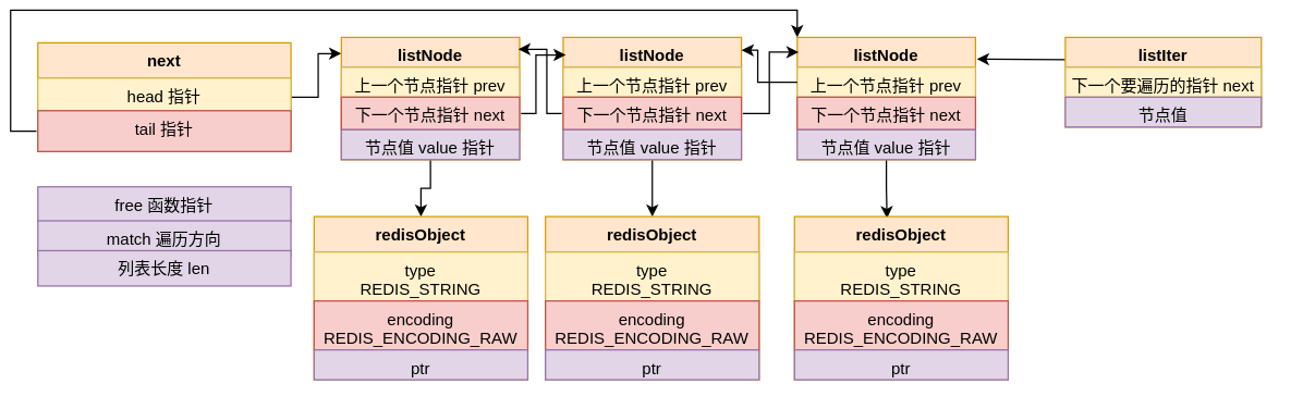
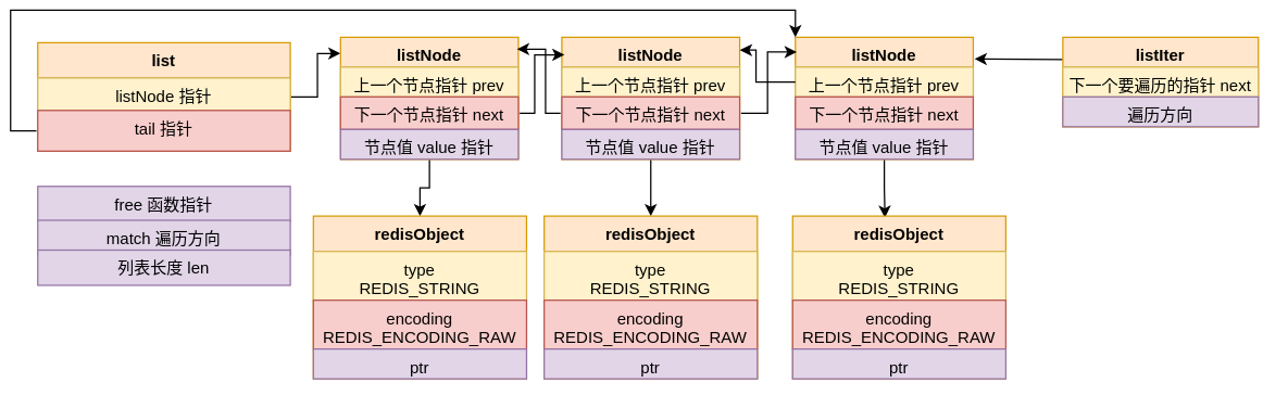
  <mxCell id="0" />
  <mxCell id="1" parent="0" />
  <mxCell id="2" style="edgeStyle=orthogonalEdgeStyle;rounded=0;orthogonalLoop=1;jettySize=auto;html=1;exitX=1;exitY=0.5;exitDx=0;exitDy=0;entryX=0;entryY=0.133;entryDx=0;entryDy=0;entryPerimeter=0;" edge="1" parent="1" source="3" target="7"><mxGeometry relative="1" as="geometry" /></mxCell>
- <mxCell id="3" value="next" style="swimlane;fontStyle=1;align=center;verticalAlign=top;childLayout=stackLayout;horizontal=1;startSize=26;horizontalStack=0;resizeParent=1;resizeParentMax=0;resizeLast=0;collapsible=1;marginBottom=0;fillColor=#ffe6cc;strokeColor=#d79b00;" vertex="1" parent="1"><mxGeometry x="20" y="24" width="186" height="80" as="geometry"><mxRectangle x="150" y="330" width="100" height="26" as="alternateBounds" /></mxGeometry></mxCell>
- <mxCell id="4" value="head 指针" style="text;strokeColor=#d6b656;fillColor=#fff2cc;align=center;verticalAlign=top;spacingLeft=4;spacingRight=4;overflow=hidden;rotatable=0;points=[[0,0.5],[1,0.5]];portConstraint=eastwest;perimeterSpacing=0;rounded=0;glass=0;sketch=0;shadow=0;container=0;flipV=0;flipH=1;labelBorderColor=none;" vertex="1" parent="3"><mxGeometry y="26" width="186" height="24" as="geometry" /></mxCell>
+ <mxCell id="3" value="list" style="swimlane;fontStyle=1;align=center;verticalAlign=top;childLayout=stackLayout;horizontal=1;startSize=26;horizontalStack=0;resizeParent=1;resizeParentMax=0;resizeLast=0;collapsible=1;marginBottom=0;fillColor=#ffe6cc;strokeColor=#d79b00;" vertex="1" parent="1"><mxGeometry x="20" y="24" width="186" height="80" as="geometry"><mxRectangle x="150" y="330" width="100" height="26" as="alternateBounds" /></mxGeometry></mxCell>
+ <mxCell id="4" value="listNode 指针" style="text;strokeColor=#d6b656;fillColor=#fff2cc;align=center;verticalAlign=top;spacingLeft=4;spacingRight=4;overflow=hidden;rotatable=0;points=[[0,0.5],[1,0.5]];portConstraint=eastwest;perimeterSpacing=0;rounded=0;glass=0;sketch=0;shadow=0;container=0;flipV=0;flipH=1;labelBorderColor=none;" vertex="1" parent="3"><mxGeometry y="26" width="186" height="24" as="geometry" /></mxCell>
  <mxCell id="5" value="tail 指针" style="text;strokeColor=#b85450;fillColor=#f8cecc;align=center;verticalAlign=top;spacingLeft=4;spacingRight=4;overflow=hidden;rotatable=0;points=[[0,0.5],[1,0.5]];portConstraint=eastwest;perimeterSpacing=1;container=0;" vertex="1" parent="3"><mxGeometry y="50" width="186" height="30" as="geometry" /></mxCell>
  <mxCell id="6" style="edgeStyle=orthogonalEdgeStyle;rounded=0;orthogonalLoop=1;jettySize=auto;html=1;exitX=0.5;exitY=1;exitDx=0;exitDy=0;entryX=0.5;entryY=0;entryDx=0;entryDy=0;" edge="1" parent="1" source="7" target="29"><mxGeometry relative="1" as="geometry" /></mxCell>
  <mxCell id="7" value="listNode" style="swimlane;fontStyle=1;align=center;verticalAlign=top;childLayout=stackLayout;horizontal=1;startSize=22;horizontalStack=0;resizeParent=1;resizeParentMax=0;resizeLast=0;collapsible=1;marginBottom=0;fillColor=#ffe6cc;strokeColor=#d79b00;" vertex="1" parent="1"><mxGeometry x="243" y="20" width="131" height="90" as="geometry"><mxRectangle x="150" y="330" width="100" height="26" as="alternateBounds" /></mxGeometry></mxCell>
  <mxCell id="8" value="上一个节点指针 prev" style="text;strokeColor=#d6b656;fillColor=#fff2cc;align=center;verticalAlign=top;spacingLeft=4;spacingRight=4;overflow=hidden;rotatable=0;points=[[0,0.5],[1,0.5]];portConstraint=eastwest;perimeterSpacing=0;rounded=0;glass=0;sketch=0;shadow=0;container=0;flipV=0;flipH=1;labelBorderColor=none;" vertex="1" parent="7"><mxGeometry y="22" width="131" height="22" as="geometry" /></mxCell>
  <mxCell id="9" value="下一个节点指针 next" style="text;strokeColor=#b85450;fillColor=#f8cecc;align=center;verticalAlign=top;spacingLeft=4;spacingRight=4;overflow=hidden;rotatable=0;points=[[0,0.5],[1,0.5]];portConstraint=eastwest;perimeterSpacing=1;container=0;" vertex="1" parent="7"><mxGeometry y="44" width="131" height="24" as="geometry" /></mxCell>
  <mxCell id="10" value="节点值 value 指针" style="text;strokeColor=#9673a6;fillColor=#e1d5e7;align=center;verticalAlign=top;spacingLeft=4;spacingRight=4;overflow=hidden;rotatable=0;points=[[0,0.5],[1,0.5]];portConstraint=eastwest;perimeterSpacing=1;" vertex="1" parent="7"><mxGeometry y="68" width="131" height="22" as="geometry" /></mxCell>
  <mxCell id="11" value="free 函数指针" style="text;strokeColor=#9673a6;fillColor=#e1d5e7;align=center;verticalAlign=top;spacingLeft=4;spacingRight=4;overflow=hidden;rotatable=0;points=[[0,0.5],[1,0.5]];portConstraint=eastwest;perimeterSpacing=1;" vertex="1" parent="1"><mxGeometry x="20" y="130" width="186" height="26" as="geometry" /></mxCell>
  <mxCell id="12" value="match 遍历方向" style="text;strokeColor=#9673a6;fillColor=#e1d5e7;align=center;verticalAlign=top;spacingLeft=4;spacingRight=4;overflow=hidden;rotatable=0;points=[[0,0.5],[1,0.5]];portConstraint=eastwest;perimeterSpacing=1;" vertex="1" parent="1"><mxGeometry x="20" y="155" width="186" height="26" as="geometry" /></mxCell>
  <mxCell id="13" value="列表长度 len" style="text;strokeColor=#9673a6;fillColor=#e1d5e7;align=center;verticalAlign=top;spacingLeft=4;spacingRight=4;overflow=hidden;rotatable=0;points=[[0,0.5],[1,0.5]];portConstraint=eastwest;perimeterSpacing=1;" vertex="1" parent="1"><mxGeometry x="20" y="177" width="186" height="26" as="geometry" /></mxCell>
  <mxCell id="14" style="edgeStyle=orthogonalEdgeStyle;rounded=0;orthogonalLoop=1;jettySize=auto;html=1;exitX=0.5;exitY=1;exitDx=0;exitDy=0;entryX=0.5;entryY=0;entryDx=0;entryDy=0;" edge="1" parent="1" source="15" target="33"><mxGeometry relative="1" as="geometry" /></mxCell>
  <mxCell id="15" value="listNode" style="swimlane;fontStyle=1;align=center;verticalAlign=top;childLayout=stackLayout;horizontal=1;startSize=22;horizontalStack=0;resizeParent=1;resizeParentMax=0;resizeLast=0;collapsible=1;marginBottom=0;fillColor=#ffe6cc;strokeColor=#d79b00;" vertex="1" parent="1"><mxGeometry x="406" y="20" width="131" height="90" as="geometry"><mxRectangle x="150" y="330" width="100" height="26" as="alternateBounds" /></mxGeometry></mxCell>
  <mxCell id="16" value="上一个节点指针 prev" style="text;strokeColor=#d6b656;fillColor=#fff2cc;align=center;verticalAlign=top;spacingLeft=4;spacingRight=4;overflow=hidden;rotatable=0;points=[[0,0.5],[1,0.5]];portConstraint=eastwest;perimeterSpacing=0;rounded=0;glass=0;sketch=0;shadow=0;container=0;flipV=0;flipH=1;labelBorderColor=none;" vertex="1" parent="15"><mxGeometry y="22" width="131" height="22" as="geometry" /></mxCell>
  <mxCell id="17" value="下一个节点指针 next" style="text;strokeColor=#b85450;fillColor=#f8cecc;align=center;verticalAlign=top;spacingLeft=4;spacingRight=4;overflow=hidden;rotatable=0;points=[[0,0.5],[1,0.5]];portConstraint=eastwest;perimeterSpacing=1;container=0;" vertex="1" parent="15"><mxGeometry y="44" width="131" height="24" as="geometry" /></mxCell>
  <mxCell id="18" value="节点值 value 指针" style="text;strokeColor=#9673a6;fillColor=#e1d5e7;align=center;verticalAlign=top;spacingLeft=4;spacingRight=4;overflow=hidden;rotatable=0;points=[[0,0.5],[1,0.5]];portConstraint=eastwest;perimeterSpacing=1;" vertex="1" parent="15"><mxGeometry y="68" width="131" height="22" as="geometry" /></mxCell>
  <mxCell id="19" style="edgeStyle=orthogonalEdgeStyle;rounded=0;orthogonalLoop=1;jettySize=auto;html=1;exitX=0.5;exitY=1;exitDx=0;exitDy=0;entryX=0.433;entryY=0.01;entryDx=0;entryDy=0;entryPerimeter=0;" edge="1" parent="1" source="20" target="37"><mxGeometry relative="1" as="geometry" /></mxCell>
  <mxCell id="20" value="listNode" style="swimlane;fontStyle=1;align=center;verticalAlign=top;childLayout=stackLayout;horizontal=1;startSize=22;horizontalStack=0;resizeParent=1;resizeParentMax=0;resizeLast=0;collapsible=1;marginBottom=0;fillColor=#ffe6cc;strokeColor=#d79b00;" vertex="1" parent="1"><mxGeometry x="578" y="20" width="131" height="90" as="geometry"><mxRectangle x="150" y="330" width="100" height="26" as="alternateBounds" /></mxGeometry></mxCell>
  <mxCell id="21" value="上一个节点指针 prev" style="text;strokeColor=#d6b656;fillColor=#fff2cc;align=center;verticalAlign=top;spacingLeft=4;spacingRight=4;overflow=hidden;rotatable=0;points=[[0,0.5],[1,0.5]];portConstraint=eastwest;perimeterSpacing=0;rounded=0;glass=0;sketch=0;shadow=0;container=0;flipV=0;flipH=1;labelBorderColor=none;" vertex="1" parent="20"><mxGeometry y="22" width="131" height="22" as="geometry" /></mxCell>
  <mxCell id="22" value="下一个节点指针 next" style="text;strokeColor=#b85450;fillColor=#f8cecc;align=center;verticalAlign=top;spacingLeft=4;spacingRight=4;overflow=hidden;rotatable=0;points=[[0,0.5],[1,0.5]];portConstraint=eastwest;perimeterSpacing=1;container=0;" vertex="1" parent="20"><mxGeometry y="44" width="131" height="24" as="geometry" /></mxCell>
  <mxCell id="23" value="节点值 value 指针" style="text;strokeColor=#9673a6;fillColor=#e1d5e7;align=center;verticalAlign=top;spacingLeft=4;spacingRight=4;overflow=hidden;rotatable=0;points=[[0,0.5],[1,0.5]];portConstraint=eastwest;perimeterSpacing=1;" vertex="1" parent="20"><mxGeometry y="68" width="131" height="22" as="geometry" /></mxCell>
  <mxCell id="24" style="edgeStyle=orthogonalEdgeStyle;rounded=0;orthogonalLoop=1;jettySize=auto;html=1;exitX=1;exitY=0.5;exitDx=0;exitDy=0;entryX=0.015;entryY=0.144;entryDx=0;entryDy=0;entryPerimeter=0;" edge="1" parent="1" source="9" target="15"><mxGeometry relative="1" as="geometry"><Array as="points"><mxPoint x="386" y="76" /><mxPoint x="386" y="33" /></Array></mxGeometry></mxCell>
  <mxCell id="25" style="edgeStyle=orthogonalEdgeStyle;rounded=0;orthogonalLoop=1;jettySize=auto;html=1;exitX=1;exitY=0.5;exitDx=0;exitDy=0;entryX=0.008;entryY=0.121;entryDx=0;entryDy=0;entryPerimeter=0;" edge="1" parent="1" source="17" target="20"><mxGeometry relative="1" as="geometry" /></mxCell>
  <mxCell id="26" style="edgeStyle=orthogonalEdgeStyle;rounded=0;orthogonalLoop=1;jettySize=auto;html=1;exitX=0;exitY=0.5;exitDx=0;exitDy=0;entryX=0;entryY=0;entryDx=0;entryDy=0;" edge="1" parent="1" source="5" target="20"><mxGeometry relative="1" as="geometry" /></mxCell>
  <mxCell id="27" style="edgeStyle=orthogonalEdgeStyle;rounded=0;orthogonalLoop=1;jettySize=auto;html=1;exitX=0;exitY=0.5;exitDx=0;exitDy=0;entryX=0.992;entryY=0.098;entryDx=0;entryDy=0;entryPerimeter=0;" edge="1" parent="1" source="17" target="7"><mxGeometry relative="1" as="geometry"><Array as="points"><mxPoint x="394" y="76" /><mxPoint x="394" y="29" /></Array></mxGeometry></mxCell>
  <mxCell id="28" style="edgeStyle=orthogonalEdgeStyle;rounded=0;orthogonalLoop=1;jettySize=auto;html=1;exitX=0;exitY=0.5;exitDx=0;exitDy=0;entryX=1.001;entryY=0.105;entryDx=0;entryDy=0;entryPerimeter=0;" edge="1" parent="1" source="21" target="15"><mxGeometry relative="1" as="geometry"><Array as="points"><mxPoint x="549" y="53" /><mxPoint x="549" y="29" /></Array></mxGeometry></mxCell>
  <mxCell id="29" value="redisObject" style="swimlane;fontStyle=1;align=center;verticalAlign=top;childLayout=stackLayout;horizontal=1;startSize=26;horizontalStack=0;resizeParent=1;resizeParentMax=0;resizeLast=0;collapsible=1;marginBottom=0;fillColor=#ffe6cc;strokeColor=#d79b00;" vertex="1" parent="1"><mxGeometry x="223" y="152" width="157" height="120" as="geometry"><mxRectangle x="150" y="330" width="100" height="26" as="alternateBounds" /></mxGeometry></mxCell>
  <mxCell id="30" value="type&#10;REDIS_STRING" style="text;strokeColor=#d6b656;fillColor=#fff2cc;align=center;verticalAlign=top;spacingLeft=4;spacingRight=4;overflow=hidden;rotatable=0;points=[[0,0.5],[1,0.5]];portConstraint=eastwest;perimeterSpacing=0;rounded=0;glass=0;sketch=0;shadow=0;container=0;flipV=0;flipH=1;labelBorderColor=none;" vertex="1" parent="29"><mxGeometry y="26" width="157" height="36" as="geometry" /></mxCell>
  <mxCell id="31" value="encoding&#10;REDIS_ENCODING_RAW" style="text;strokeColor=#b85450;fillColor=#f8cecc;align=center;verticalAlign=top;spacingLeft=4;spacingRight=4;overflow=hidden;rotatable=0;points=[[0,0.5],[1,0.5]];portConstraint=eastwest;perimeterSpacing=1;container=0;" vertex="1" parent="29"><mxGeometry y="62" width="157" height="36" as="geometry" /></mxCell>
  <mxCell id="32" value="ptr" style="text;strokeColor=#9673a6;fillColor=#e1d5e7;align=center;verticalAlign=top;spacingLeft=4;spacingRight=4;overflow=hidden;rotatable=0;points=[[0,0.5],[1,0.5]];portConstraint=eastwest;perimeterSpacing=1;" vertex="1" parent="29"><mxGeometry y="98" width="157" height="22" as="geometry" /></mxCell>
  <mxCell id="33" value="redisObject" style="swimlane;fontStyle=1;align=center;verticalAlign=top;childLayout=stackLayout;horizontal=1;startSize=26;horizontalStack=0;resizeParent=1;resizeParentMax=0;resizeLast=0;collapsible=1;marginBottom=0;fillColor=#ffe6cc;strokeColor=#d79b00;" vertex="1" parent="1"><mxGeometry x="393" y="152" width="157" height="120" as="geometry"><mxRectangle x="150" y="330" width="100" height="26" as="alternateBounds" /></mxGeometry></mxCell>
  <mxCell id="34" value="type&#10;REDIS_STRING" style="text;strokeColor=#d6b656;fillColor=#fff2cc;align=center;verticalAlign=top;spacingLeft=4;spacingRight=4;overflow=hidden;rotatable=0;points=[[0,0.5],[1,0.5]];portConstraint=eastwest;perimeterSpacing=0;rounded=0;glass=0;sketch=0;shadow=0;container=0;flipV=0;flipH=1;labelBorderColor=none;" vertex="1" parent="33"><mxGeometry y="26" width="157" height="36" as="geometry" /></mxCell>
  <mxCell id="35" value="encoding&#10;REDIS_ENCODING_RAW" style="text;strokeColor=#b85450;fillColor=#f8cecc;align=center;verticalAlign=top;spacingLeft=4;spacingRight=4;overflow=hidden;rotatable=0;points=[[0,0.5],[1,0.5]];portConstraint=eastwest;perimeterSpacing=1;container=0;" vertex="1" parent="33"><mxGeometry y="62" width="157" height="36" as="geometry" /></mxCell>
  <mxCell id="36" value="ptr" style="text;strokeColor=#9673a6;fillColor=#e1d5e7;align=center;verticalAlign=top;spacingLeft=4;spacingRight=4;overflow=hidden;rotatable=0;points=[[0,0.5],[1,0.5]];portConstraint=eastwest;perimeterSpacing=1;" vertex="1" parent="33"><mxGeometry y="98" width="157" height="22" as="geometry" /></mxCell>
  <mxCell id="37" value="redisObject" style="swimlane;fontStyle=1;align=center;verticalAlign=top;childLayout=stackLayout;horizontal=1;startSize=26;horizontalStack=0;resizeParent=1;resizeParentMax=0;resizeLast=0;collapsible=1;marginBottom=0;fillColor=#ffe6cc;strokeColor=#d79b00;" vertex="1" parent="1"><mxGeometry x="576" y="152" width="157" height="120" as="geometry"><mxRectangle x="150" y="330" width="100" height="26" as="alternateBounds" /></mxGeometry></mxCell>
  <mxCell id="38" value="type&#10;REDIS_STRING" style="text;strokeColor=#d6b656;fillColor=#fff2cc;align=center;verticalAlign=top;spacingLeft=4;spacingRight=4;overflow=hidden;rotatable=0;points=[[0,0.5],[1,0.5]];portConstraint=eastwest;perimeterSpacing=0;rounded=0;glass=0;sketch=0;shadow=0;container=0;flipV=0;flipH=1;labelBorderColor=none;" vertex="1" parent="37"><mxGeometry y="26" width="157" height="36" as="geometry" /></mxCell>
  <mxCell id="39" value="encoding&#10;REDIS_ENCODING_RAW" style="text;strokeColor=#b85450;fillColor=#f8cecc;align=center;verticalAlign=top;spacingLeft=4;spacingRight=4;overflow=hidden;rotatable=0;points=[[0,0.5],[1,0.5]];portConstraint=eastwest;perimeterSpacing=1;container=0;" vertex="1" parent="37"><mxGeometry y="62" width="157" height="36" as="geometry" /></mxCell>
  <mxCell id="40" value="ptr" style="text;strokeColor=#9673a6;fillColor=#e1d5e7;align=center;verticalAlign=top;spacingLeft=4;spacingRight=4;overflow=hidden;rotatable=0;points=[[0,0.5],[1,0.5]];portConstraint=eastwest;perimeterSpacing=1;" vertex="1" parent="37"><mxGeometry y="98" width="157" height="22" as="geometry" /></mxCell>
  <mxCell id="41" style="edgeStyle=orthogonalEdgeStyle;rounded=0;orthogonalLoop=1;jettySize=auto;html=1;exitX=0;exitY=0.25;exitDx=0;exitDy=0;" edge="1" parent="1" source="42"><mxGeometry relative="1" as="geometry"><mxPoint x="710" y="36" as="targetPoint" /></mxGeometry></mxCell>
  <mxCell id="42" value="listIter" style="swimlane;fontStyle=1;align=center;verticalAlign=top;childLayout=stackLayout;horizontal=1;startSize=22;horizontalStack=0;resizeParent=1;resizeParentMax=0;resizeLast=0;collapsible=1;marginBottom=0;fillColor=#ffe6cc;strokeColor=#d79b00;" vertex="1" parent="1"><mxGeometry x="775" y="20" width="144" height="66" as="geometry"><mxRectangle x="150" y="330" width="100" height="26" as="alternateBounds" /></mxGeometry></mxCell>
  <mxCell id="43" value="下一个要遍历的指针 next" style="text;strokeColor=#d6b656;fillColor=#fff2cc;align=center;verticalAlign=top;spacingLeft=4;spacingRight=4;overflow=hidden;rotatable=0;points=[[0,0.5],[1,0.5]];portConstraint=eastwest;perimeterSpacing=0;rounded=0;glass=0;sketch=0;shadow=0;container=0;flipV=0;flipH=1;labelBorderColor=none;" vertex="1" parent="42"><mxGeometry y="22" width="144" height="22" as="geometry" /></mxCell>
- <mxCell id="44" value="节点值" style="text;strokeColor=#9673a6;fillColor=#e1d5e7;align=center;verticalAlign=top;spacingLeft=4;spacingRight=4;overflow=hidden;rotatable=0;points=[[0,0.5],[1,0.5]];portConstraint=eastwest;perimeterSpacing=1;" vertex="1" parent="42"><mxGeometry y="44" width="144" height="22" as="geometry" /></mxCell>
+ <mxCell id="44" value="遍历方向" style="text;strokeColor=#9673a6;fillColor=#e1d5e7;align=center;verticalAlign=top;spacingLeft=4;spacingRight=4;overflow=hidden;rotatable=0;points=[[0,0.5],[1,0.5]];portConstraint=eastwest;perimeterSpacing=1;" vertex="1" parent="42"><mxGeometry y="44" width="144" height="22" as="geometry" /></mxCell>
